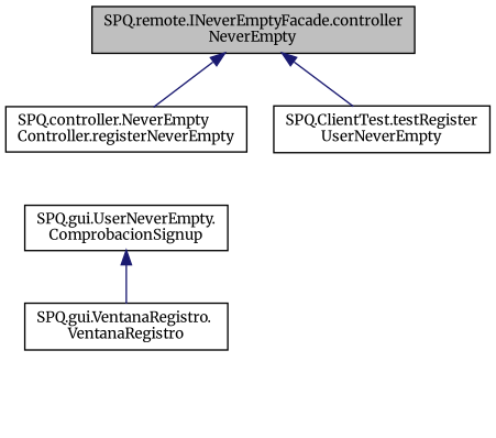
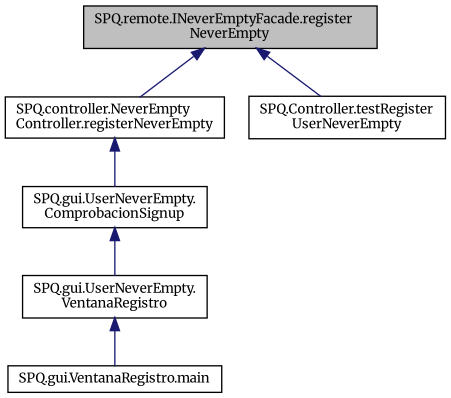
  digraph {
    fontname=Merriweather
    rankdir=TB
    node [color=black fillcolor=white fontname=Merriweather fontsize=10 shape=record style=filled]
    edge [color=midnightblue dir=back fontname=Merriweather fontsize=10 labelfontname=Helvetica labelfontsize=10 style=solid]
-   n1 [fillcolor=grey75 fontcolor=black height=0.2 label="SPQ.remote.INeverEmptyFacade.controller\lNeverEmpty" width=0.4]
+   n1 [fillcolor=grey75 fontcolor=black height=0.2 label="SPQ.remote.INeverEmptyFacade.register\lNeverEmpty" width=0.4]
    n2 [height=0.2 label="SPQ.controller.NeverEmpty\lController.registerNeverEmpty" width=0.4]
-   n3 [height=0.2 label="SPQ.ClientTest.testRegister\lUserNeverEmpty" width=0.4]
+   n3 [height=0.2 label="SPQ.Controller.testRegister\lUserNeverEmpty" width=0.4]
    n4 [height=0.2 label="SPQ.gui.UserNeverEmpty.\lComprobacionSignup" width=0.4]
-   n5 [height=0.2 label="SPQ.gui.VentanaRegistro.\lVentanaRegistro" width=0.4]
+   n5 [height=0.2 label="SPQ.gui.UserNeverEmpty.\lVentanaRegistro" width=0.4]
+   n6 [height=0.2 label="SPQ.gui.VentanaRegistro.main" width=0.4]
    n1 -> n2
    n1 -> n3
+   n2 -> n4
    n4 -> n5
+   n5 -> n6
  }
